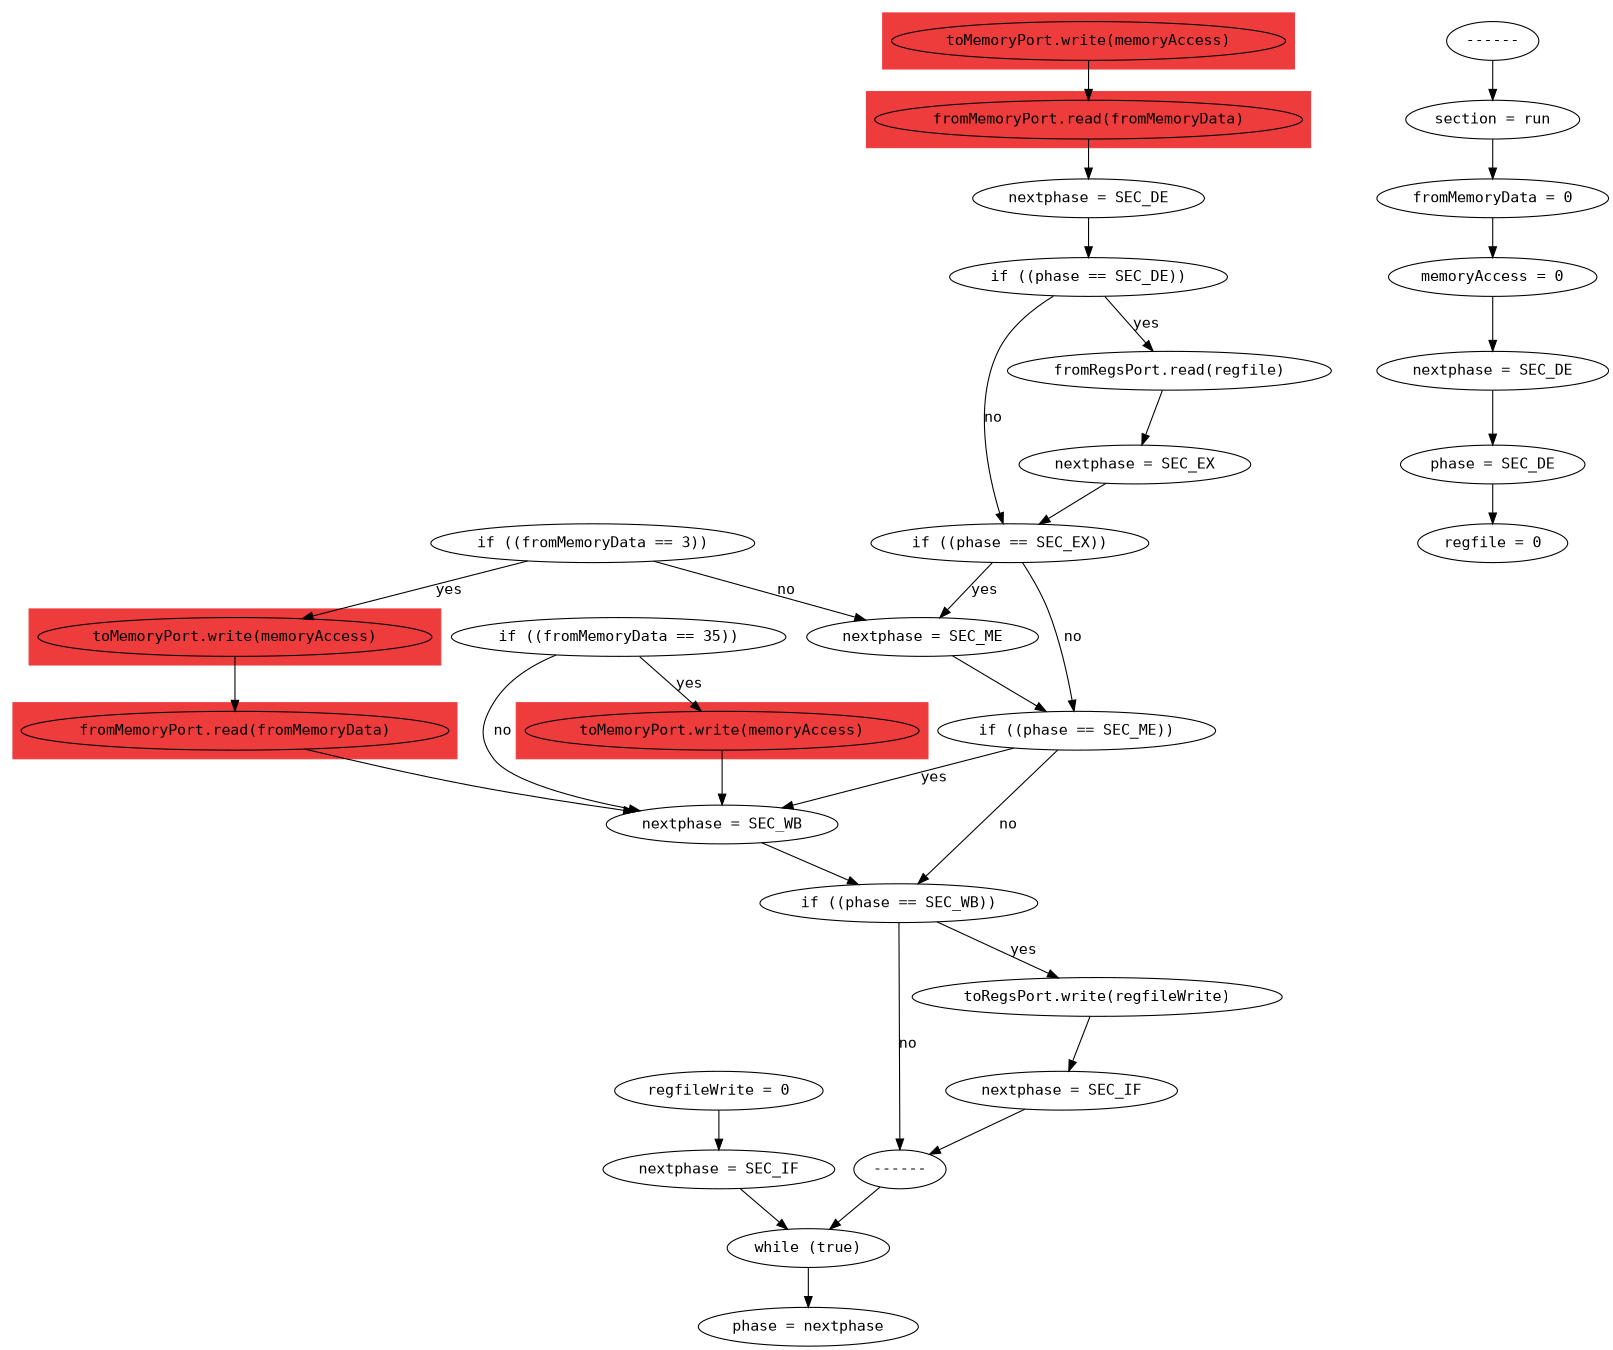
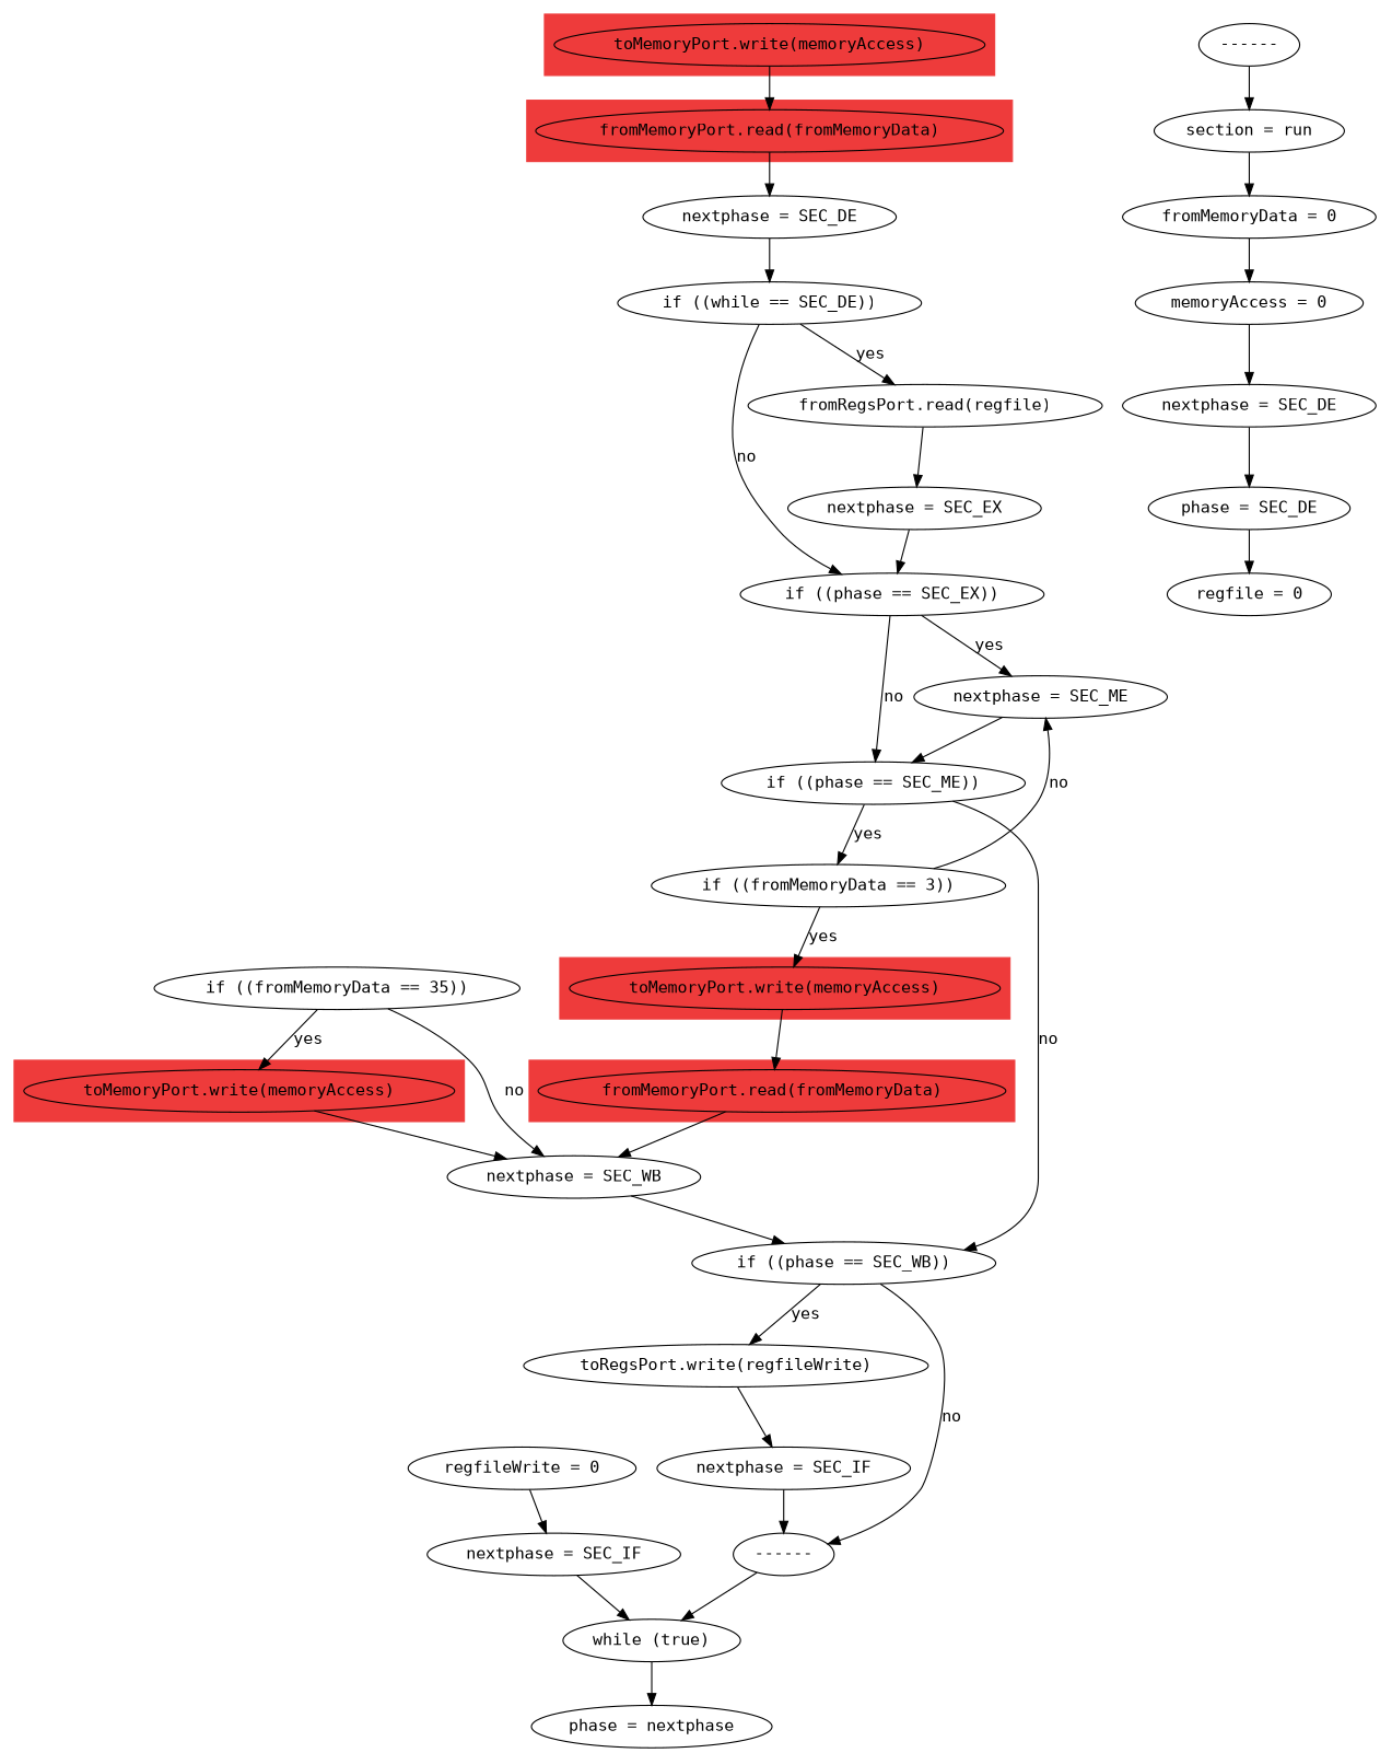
  digraph {
    fontname="DejaVu Sans Mono"
    rankdir=TD
    node [fontname="DejaVu Sans Mono"]
    edge [fontname="DejaVu Sans Mono"]
    n1 [label="toMemoryPort.write(memoryAccess)"]
    n2 [label="fromMemoryPort.read(fromMemoryData)"]
    n3 [label="toMemoryPort.write(memoryAccess)"]
    n4 [label="fromMemoryPort.read(fromMemoryData)"]
    n5 [label="toMemoryPort.write(memoryAccess)"]
    n6 [label="nextphase = SEC_DE"]
    n7 [label="nextphase = SEC_WB"]
    n8 [label="------"]
    n9 [label="section = run"]
    n10 [label="fromMemoryData = 0"]
    n11 [label="memoryAccess = 0"]
    n12 [label="nextphase = SEC_DE"]
    n13 [label="phase = SEC_DE"]
    n14 [label="regfile = 0"]
    n15 [label="regfileWrite = 0"]
    n16 [label="nextphase = SEC_IF"]
    n17 [label="while (true)"]
    n18 [label="phase = nextphase"]
-   n19 [label="if ((phase == SEC_DE))"]
+   n19 [label="if ((while == SEC_DE))"]
    n20 [label="fromRegsPort.read(regfile)"]
    n21 [label="if ((phase == SEC_EX))"]
    n22 [label="nextphase = SEC_EX"]
    n23 [label="nextphase = SEC_ME"]
    n24 [label="if ((phase == SEC_ME))"]
    n25 [label="if ((fromMemoryData == 3))"]
    n26 [label="if ((phase == SEC_WB))"]
    n27 [label="toRegsPort.write(regfileWrite)"]
    n28 [label="------"]
    n29 [label="if ((fromMemoryData == 35))"]
    n30 [label="nextphase = SEC_IF"]
    subgraph cluster_1 {
      color=brown2
      style=filled
      n1
    }
    subgraph cluster_2 {
      color=brown2
      style=filled
      n2
    }
    subgraph cluster_3 {
      color=brown2
      style=filled
      n3
    }
    subgraph cluster_4 {
      color=brown2
      style=filled
      n4
    }
    subgraph cluster_5 {
      color=brown2
      style=filled
      n5
    }
    n1 -> n2
    n2 -> n6
    n3 -> n4
    n4 -> n7
    n5 -> n7
    n6 -> n19
    n7 -> n26
    n8 -> n9
    n9 -> n10
    n10 -> n11
    n11 -> n12
    n12 -> n13
    n13 -> n14
    n15 -> n16
    n16 -> n17
    n17 -> n18
    n19 -> n20 [label=yes]
    n19 -> n21 [label=no]
    n20 -> n22
    n21 -> n23 [label=yes]
    n21 -> n24 [label=no]
    n22 -> n21
    n23 -> n24
-   n24 -> n7 [label=yes]
+   n24 -> n25 [label=yes]
    n24 -> n26 [label=no]
    n25 -> n3 [label=yes]
    n25 -> n23 [label=no]
    n26 -> n27 [label=yes]
    n26 -> n28 [label=no]
    n27 -> n30
    n28 -> n17
    n29 -> n5 [label=yes]
    n29 -> n7 [label=no]
    n30 -> n28
  }
